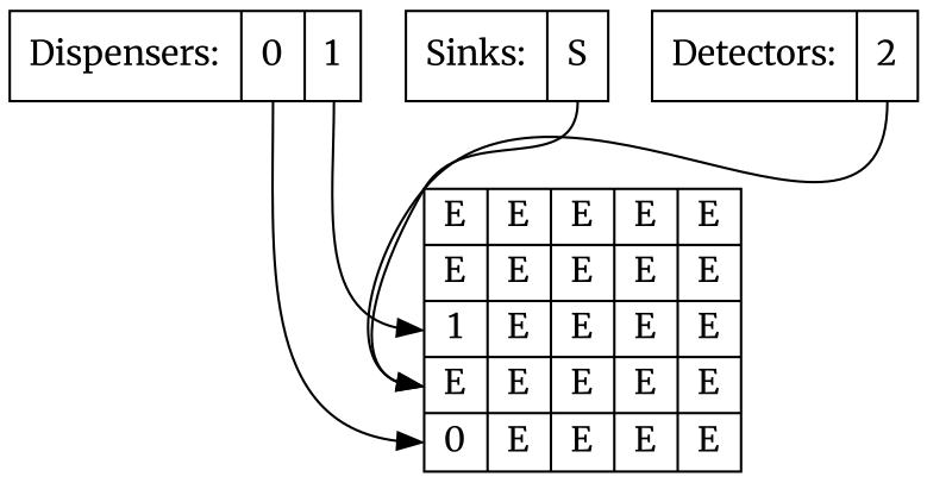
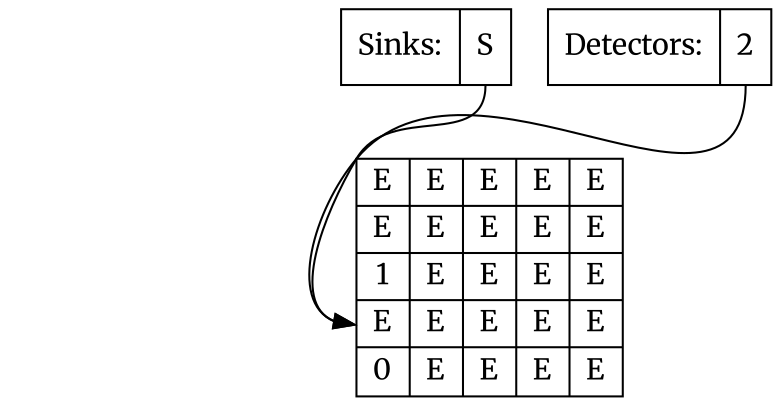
  digraph {
    rankdir=TB
    fontname=Merriweather
    node [fontname=Merriweather shape=record]
    edge [headport=f03 fontname=Merriweather]
-   n1 [label="Dispensers:|<d5>0|<d2>1"]
    n2 [label="{<f00>E|<f01>E|<f02>1|<f03>E|<f04>0}|{<f10>E|<f11>E|<f12>E|<f13>E|<f14>E}|{<f20>E|<f21>E|<f22>E|<f23>E|<f24>E}|{<f30>E|<f31>E|<f32>E|<f33>E|<f34>E}|{<f40>E|<f41>E|<f42>E|<f43>E|<f44>E}"]
    n3 [label="Sinks:|<s3>S"]
    n4 [label="Detectors:|<D03>2"]
-   n1 -> n2 [headport=f04 tailport=d5]
-   n1 -> n2 [headport=f02 tailport=d2]
    n3 -> n2 [tailport=s3]
    n4 -> n2 [tailport=D03]
  }
